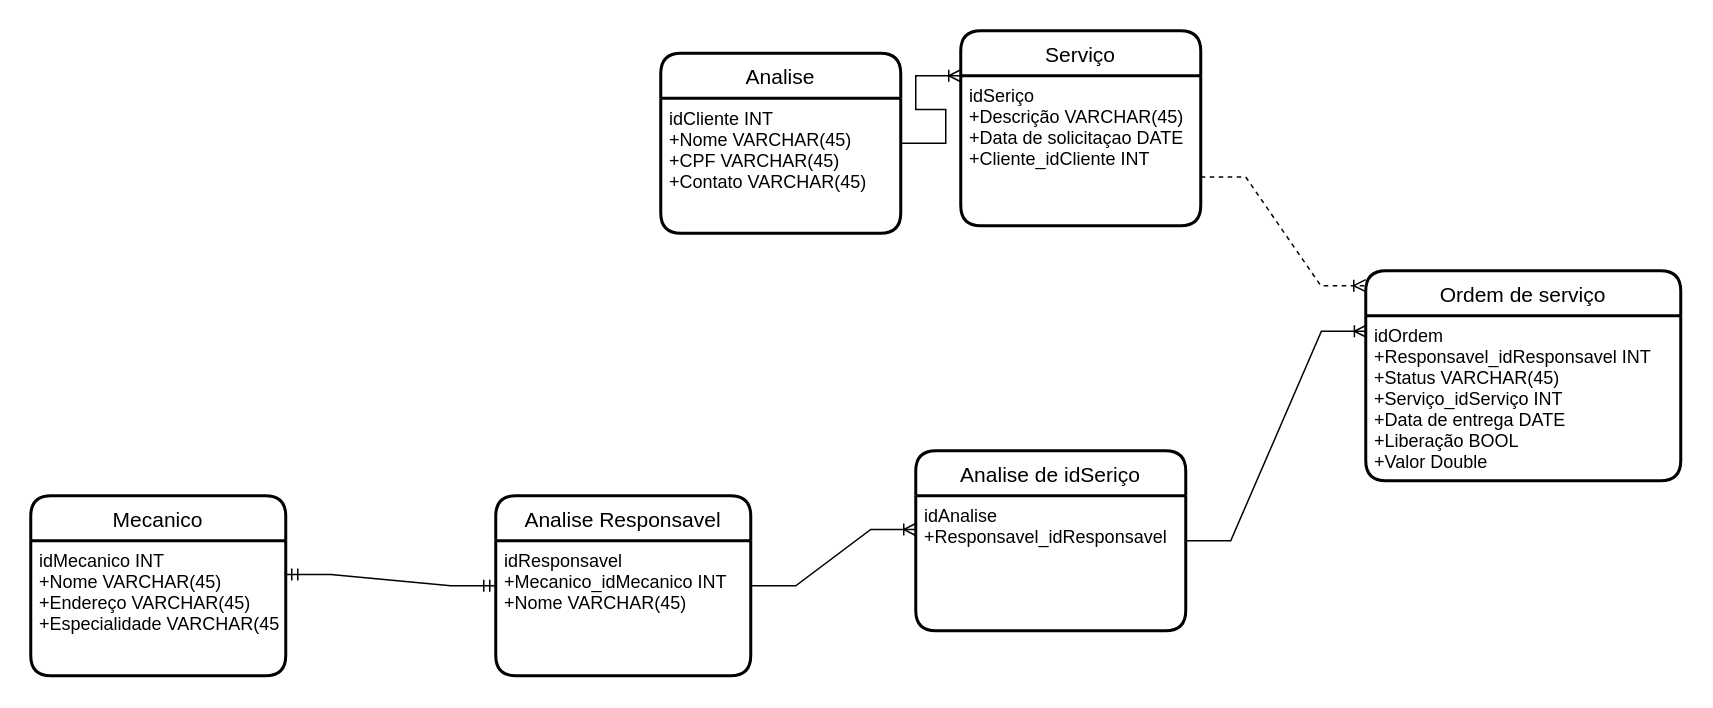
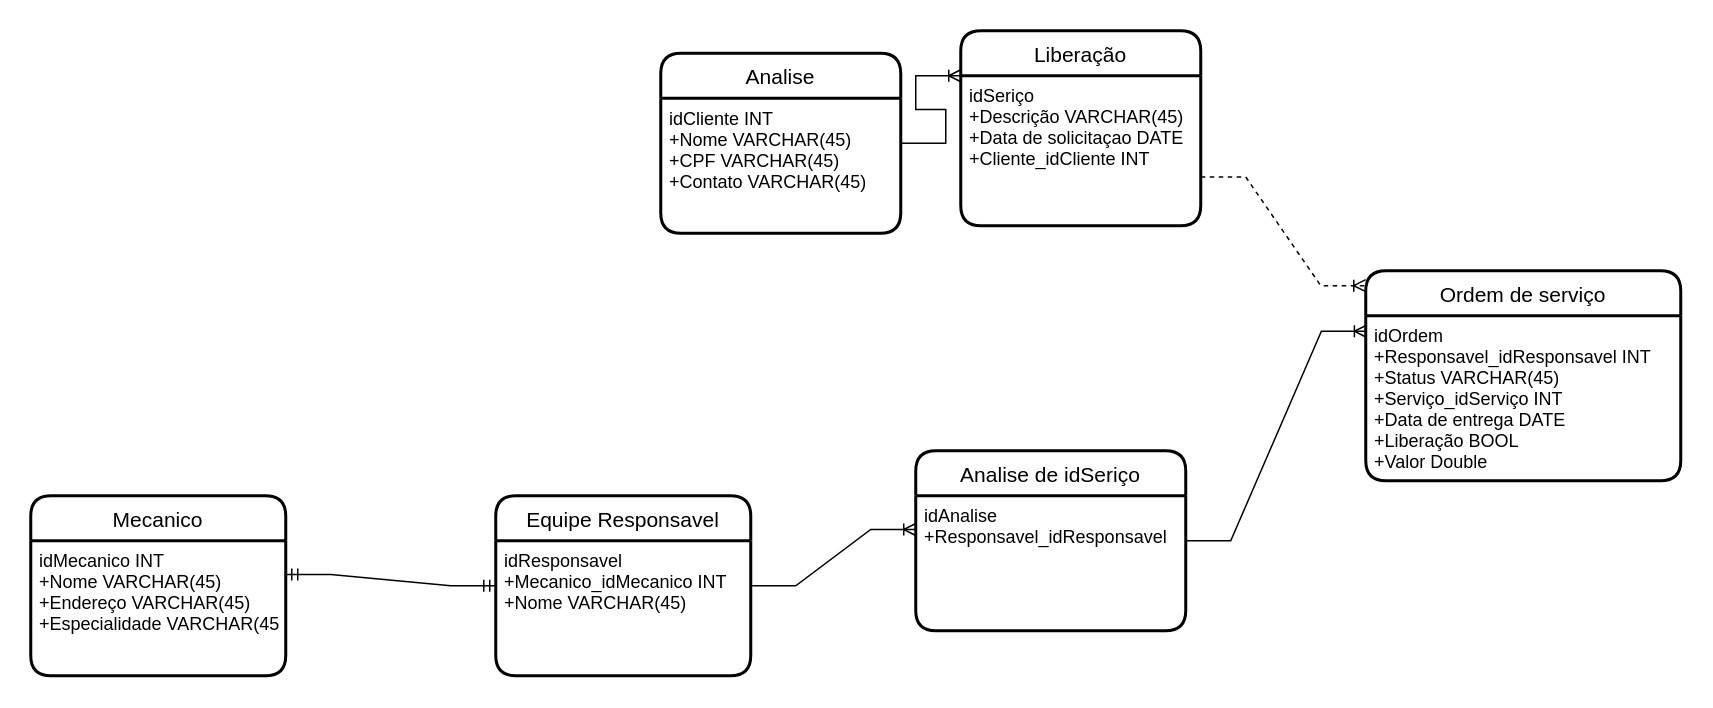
  <mxCell id="0" />
  <mxCell id="1" parent="0" />
  <mxCell id="2" value="Analise" style="swimlane;childLayout=stackLayout;horizontal=1;startSize=30;horizontalStack=0;rounded=1;fontSize=14;fontStyle=0;strokeWidth=2;resizeParent=0;resizeLast=1;shadow=0;dashed=0;align=center;" vertex="1" parent="1"><mxGeometry x="440" y="35" width="160" height="120" as="geometry"><mxRectangle x="450" y="395" width="80" height="30" as="alternateBounds" /></mxGeometry></mxCell>
  <mxCell id="3" value="idCliente INT&#10;+Nome VARCHAR(45)&#10;+CPF VARCHAR(45)&#10;+Contato VARCHAR(45)" style="align=left;strokeColor=none;fillColor=none;spacingLeft=4;fontSize=12;verticalAlign=top;resizable=0;rotatable=0;part=1;" vertex="1" parent="2"><mxGeometry y="30" width="160" height="90" as="geometry" /></mxCell>
- <mxCell id="4" value="Serviço" style="swimlane;childLayout=stackLayout;horizontal=1;startSize=30;horizontalStack=0;rounded=1;fontSize=14;fontStyle=0;strokeWidth=2;resizeParent=0;resizeLast=1;shadow=0;dashed=0;align=center;" vertex="1" parent="1"><mxGeometry x="640" y="20" width="160" height="130" as="geometry"><mxRectangle x="660" y="380" width="80" height="30" as="alternateBounds" /></mxGeometry></mxCell>
+ <mxCell id="4" value="Liberação" style="swimlane;childLayout=stackLayout;horizontal=1;startSize=30;horizontalStack=0;rounded=1;fontSize=14;fontStyle=0;strokeWidth=2;resizeParent=0;resizeLast=1;shadow=0;dashed=0;align=center;" vertex="1" parent="1"><mxGeometry x="640" y="20" width="160" height="130" as="geometry"><mxRectangle x="660" y="380" width="80" height="30" as="alternateBounds" /></mxGeometry></mxCell>
  <mxCell id="5" value="idSeriço&#10;+Descrição VARCHAR(45)&#10;+Data de solicitaçao DATE&#10;+Cliente_idCliente INT&#10;" style="align=left;strokeColor=none;fillColor=none;spacingLeft=4;fontSize=12;verticalAlign=top;resizable=0;rotatable=0;part=1;" vertex="1" parent="4"><mxGeometry y="30" width="160" height="100" as="geometry" /></mxCell>
- <mxCell id="6" value="Analise Responsavel" style="swimlane;childLayout=stackLayout;horizontal=1;startSize=30;horizontalStack=0;rounded=1;fontSize=14;fontStyle=0;strokeWidth=2;resizeParent=0;resizeLast=1;shadow=0;dashed=0;align=center;" vertex="1" parent="1"><mxGeometry x="330" y="330" width="170" height="120" as="geometry"><mxRectangle x="340" y="690" width="140" height="30" as="alternateBounds" /></mxGeometry></mxCell>
+ <mxCell id="6" value="Equipe Responsavel" style="swimlane;childLayout=stackLayout;horizontal=1;startSize=30;horizontalStack=0;rounded=1;fontSize=14;fontStyle=0;strokeWidth=2;resizeParent=0;resizeLast=1;shadow=0;dashed=0;align=center;" vertex="1" parent="1"><mxGeometry x="330" y="330" width="170" height="120" as="geometry"><mxRectangle x="340" y="690" width="140" height="30" as="alternateBounds" /></mxGeometry></mxCell>
  <mxCell id="7" value="idResponsavel&#10;+Mecanico_idMecanico INT&#10;+Nome VARCHAR(45)&#10;" style="align=left;strokeColor=none;fillColor=none;spacingLeft=4;fontSize=12;verticalAlign=top;resizable=0;rotatable=0;part=1;" vertex="1" parent="6"><mxGeometry y="30" width="170" height="90" as="geometry" /></mxCell>
  <mxCell id="8" value="Ordem de serviço" style="swimlane;childLayout=stackLayout;horizontal=1;startSize=30;horizontalStack=0;rounded=1;fontSize=14;fontStyle=0;strokeWidth=2;resizeParent=0;resizeLast=1;shadow=0;dashed=0;align=center;" vertex="1" parent="1"><mxGeometry x="910" y="180" width="210" height="140" as="geometry"><mxRectangle x="940" y="470" width="150" height="30" as="alternateBounds" /></mxGeometry></mxCell>
  <mxCell id="9" value="idOrdem &#10;+Responsavel_idResponsavel INT&#10;+Status VARCHAR(45)&#10;+Serviço_idServiço INT&#10;+Data de entrega DATE&#10;+Liberação BOOL&#10;+Valor Double" style="align=left;strokeColor=none;fillColor=none;spacingLeft=4;fontSize=12;verticalAlign=top;resizable=0;rotatable=0;part=1;" vertex="1" parent="8"><mxGeometry y="30" width="210" height="110" as="geometry" /></mxCell>
  <mxCell id="10" value="Analise de idSeriço" style="swimlane;childLayout=stackLayout;horizontal=1;startSize=30;horizontalStack=0;rounded=1;fontSize=14;fontStyle=0;strokeWidth=2;resizeParent=0;resizeLast=1;shadow=0;dashed=0;align=center;" vertex="1" parent="1"><mxGeometry x="610" y="300" width="180" height="120" as="geometry"><mxRectangle x="620" y="660" width="130" height="30" as="alternateBounds" /></mxGeometry></mxCell>
  <mxCell id="11" value="idAnalise&#10;+Responsavel_idResponsavel" style="align=left;strokeColor=none;fillColor=none;spacingLeft=4;fontSize=12;verticalAlign=top;resizable=0;rotatable=0;part=1;" vertex="1" parent="10"><mxGeometry y="30" width="180" height="90" as="geometry" /></mxCell>
  <mxCell id="12" value="" style="edgeStyle=entityRelationEdgeStyle;fontSize=12;html=1;endArrow=ERoneToMany;rounded=0;entryX=0;entryY=0;entryDx=0;entryDy=0;exitX=1;exitY=0.5;exitDx=0;exitDy=0;" edge="1" parent="1" source="2" target="5"><mxGeometry width="100" height="100" relative="1" as="geometry"><mxPoint x="650" y="190" as="sourcePoint" /><mxPoint x="750" y="90" as="targetPoint" /></mxGeometry></mxCell>
  <mxCell id="13" value="" style="edgeStyle=entityRelationEdgeStyle;fontSize=12;html=1;endArrow=ERoneToMany;rounded=0;exitX=1;exitY=0.75;exitDx=0;exitDy=0;entryX=0;entryY=0.071;entryDx=0;entryDy=0;entryPerimeter=0;dashed=1;" edge="1" parent="1" source="4" target="8"><mxGeometry width="100" height="100" relative="1" as="geometry"><mxPoint x="650" y="260" as="sourcePoint" /><mxPoint x="730" y="200" as="targetPoint" /></mxGeometry></mxCell>
  <mxCell id="14" value="" style="edgeStyle=entityRelationEdgeStyle;fontSize=12;html=1;endArrow=ERoneToMany;rounded=0;exitX=1;exitY=0.5;exitDx=0;exitDy=0;entryX=0.002;entryY=0.094;entryDx=0;entryDy=0;entryPerimeter=0;" edge="1" parent="1" source="10" target="9"><mxGeometry width="100" height="100" relative="1" as="geometry"><mxPoint x="830" y="130" as="sourcePoint" /><mxPoint x="930" y="30" as="targetPoint" /></mxGeometry></mxCell>
  <mxCell id="15" value="" style="edgeStyle=entityRelationEdgeStyle;fontSize=12;html=1;endArrow=ERoneToMany;rounded=0;exitX=1;exitY=0.5;exitDx=0;exitDy=0;entryX=0;entryY=0.25;entryDx=0;entryDy=0;" edge="1" parent="1" source="6" target="11"><mxGeometry width="100" height="100" relative="1" as="geometry"><mxPoint x="450" y="370" as="sourcePoint" /><mxPoint x="550" y="270" as="targetPoint" /></mxGeometry></mxCell>
  <mxCell id="16" value="Mecanico" style="swimlane;childLayout=stackLayout;horizontal=1;startSize=30;horizontalStack=0;rounded=1;fontSize=14;fontStyle=0;strokeWidth=2;resizeParent=0;resizeLast=1;shadow=0;dashed=0;align=center;" vertex="1" parent="1"><mxGeometry x="20" y="330" width="170" height="120" as="geometry" /></mxCell>
  <mxCell id="17" value="idMecanico INT&#10;+Nome VARCHAR(45)&#10;+Endereço VARCHAR(45)&#10;+Especialidade VARCHAR(45" style="align=left;strokeColor=none;fillColor=none;spacingLeft=4;fontSize=12;verticalAlign=top;resizable=0;rotatable=0;part=1;" vertex="1" parent="16"><mxGeometry y="30" width="170" height="90" as="geometry" /></mxCell>
  <mxCell id="18" value="" style="edgeStyle=entityRelationEdgeStyle;fontSize=12;html=1;endArrow=ERmandOne;startArrow=ERmandOne;rounded=0;exitX=1;exitY=0.25;exitDx=0;exitDy=0;entryX=0;entryY=0.5;entryDx=0;entryDy=0;" edge="1" parent="1" source="17" target="6"><mxGeometry width="100" height="100" relative="1" as="geometry"><mxPoint x="300" y="370" as="sourcePoint" /><mxPoint x="400" y="270" as="targetPoint" /></mxGeometry></mxCell>
